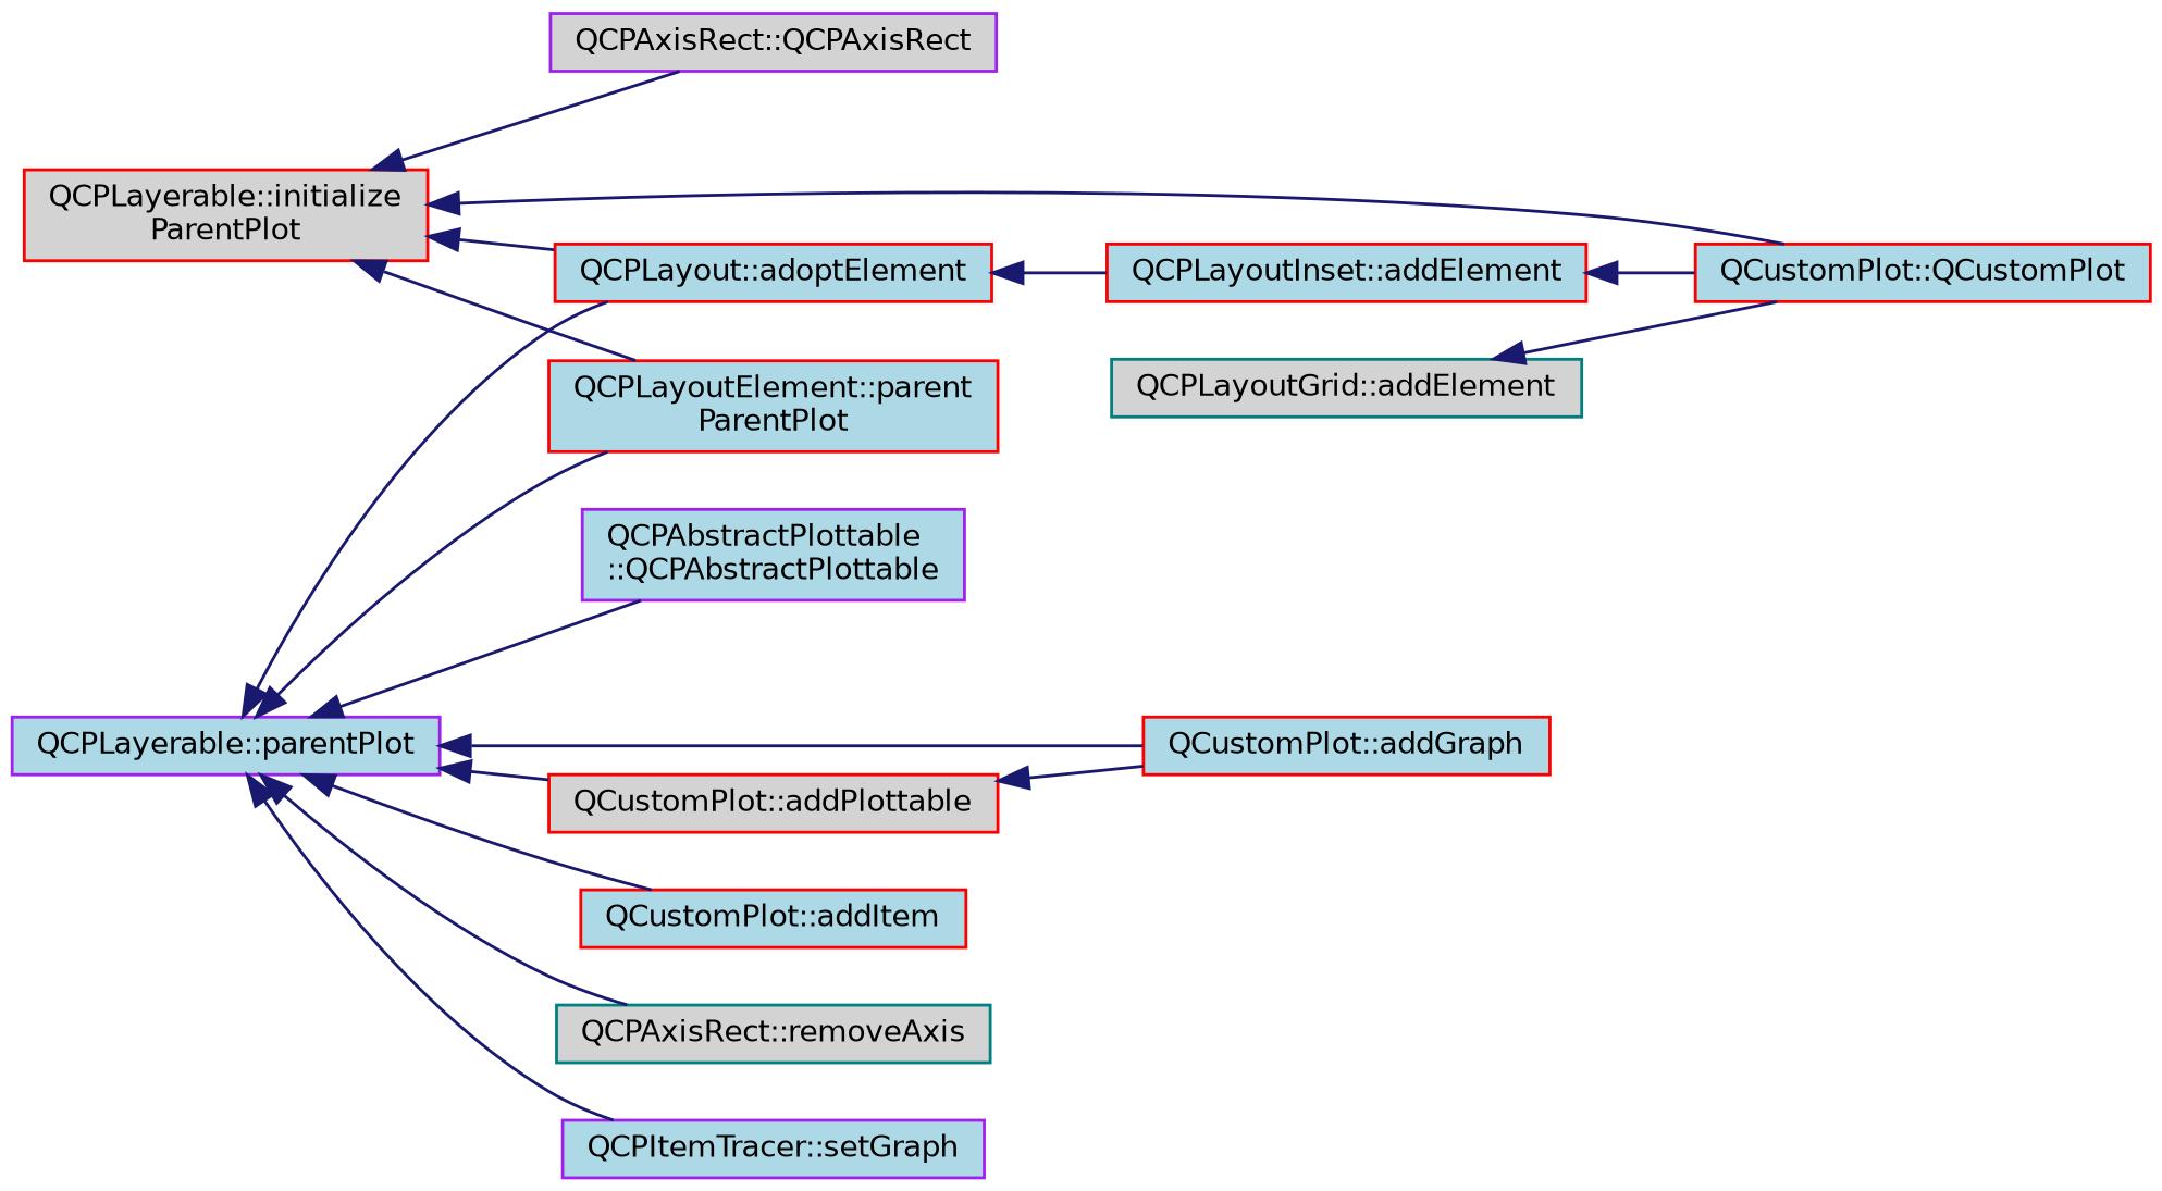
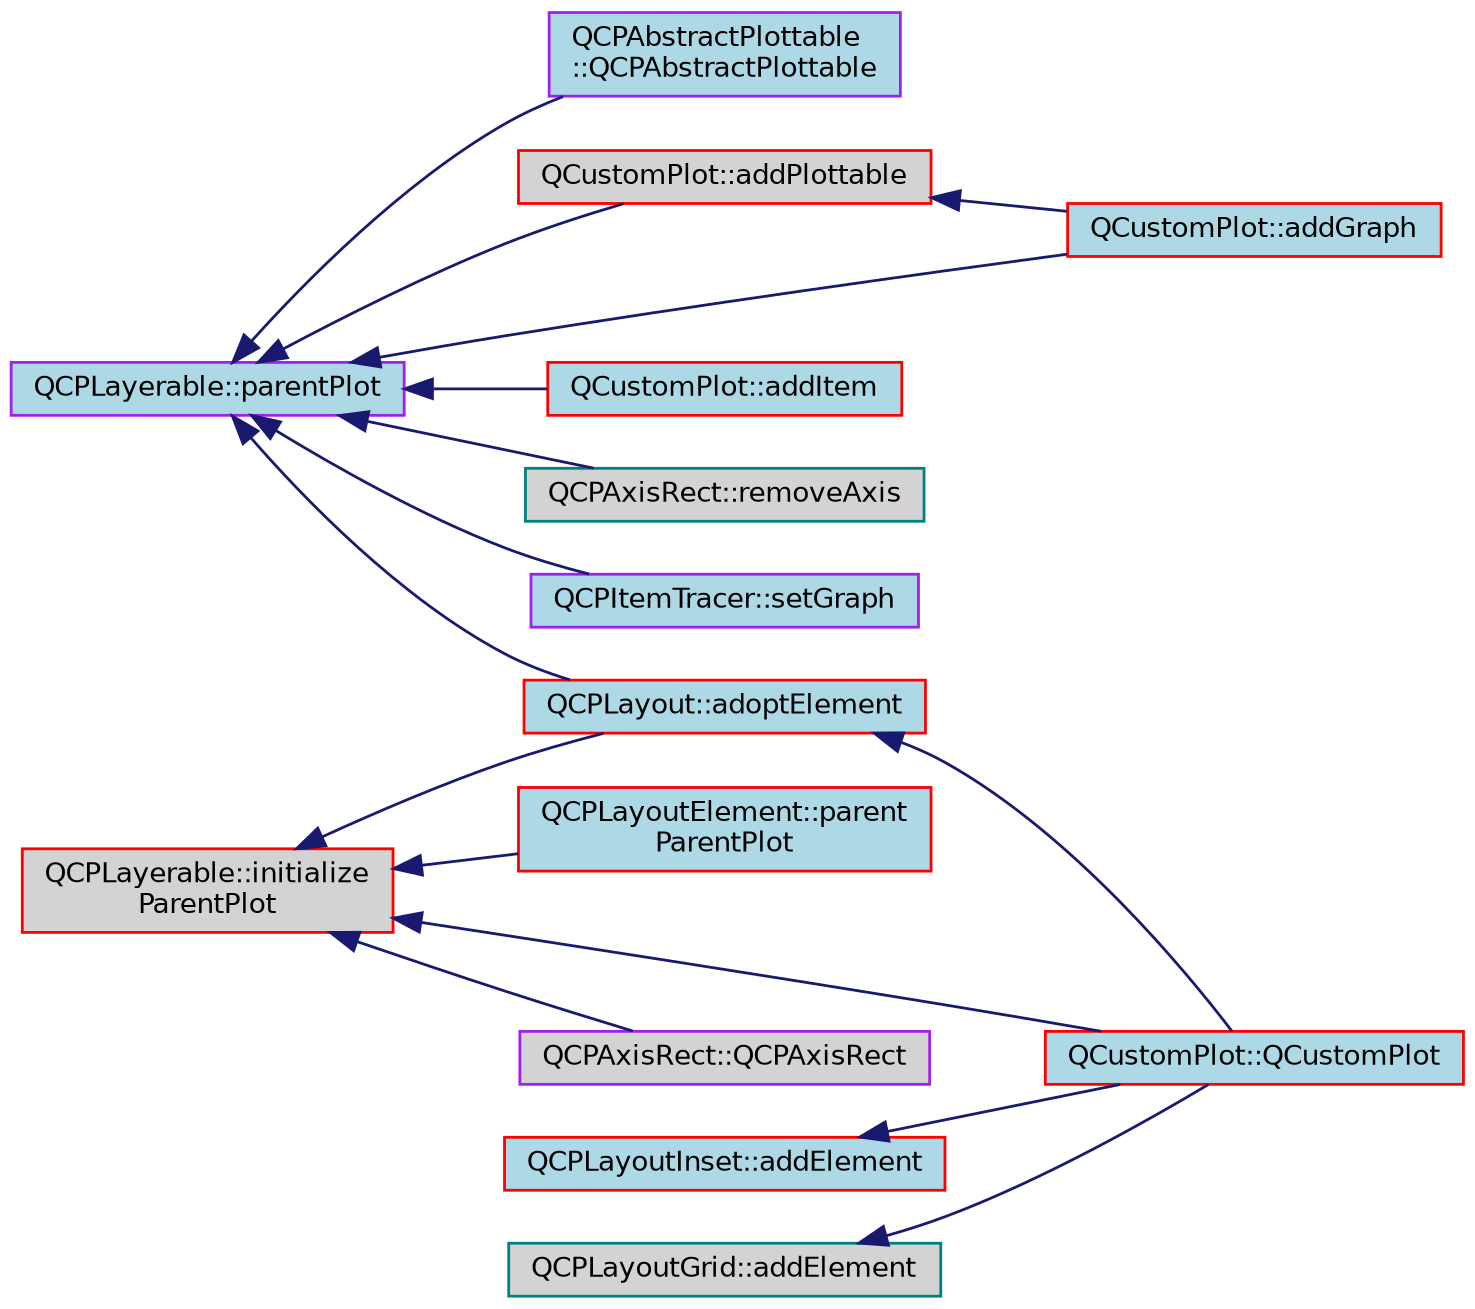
  digraph {
    rankdir=LR
    node [color=red fillcolor=lightblue fontname=Helvetica fontsize=10 shape=record style=filled]
    edge [color=midnightblue dir=back fontname=Helvetica fontsize=10 labelfontname=Helvetica labelfontsize=10 style=solid]
    n1 [color=purple fontcolor=black height=0.2 label="QCPLayerable::parentPlot" width=0.4]
    n2 [height=0.2 label="QCPLayoutElement::parent\lParentPlot" width=0.4]
    n3 [height=0.2 label="QCPLayout::adoptElement" width=0.4]
    n4 [color=purple height=0.2 label="QCPAbstractPlottable\l::QCPAbstractPlottable" width=0.4]
    n5 [fillcolor=lightgrey height=0.2 label="QCustomPlot::addPlottable" width=0.4]
    n6 [height=0.2 label="QCustomPlot::addGraph" width=0.4]
    n7 [height=0.2 label="QCustomPlot::addItem" width=0.4]
    n8 [color=teal fillcolor=lightgrey height=0.2 label="QCPAxisRect::removeAxis" width=0.4]
    n9 [color=purple height=0.2 label="QCPItemTracer::setGraph" width=0.4]
    n10 [fillcolor=lightgrey height=0.2 label="QCPLayerable::initialize\lParentPlot" width=0.4]
    n11 [height=0.2 label="QCustomPlot::QCustomPlot" width=0.4]
    n12 [color=purple fillcolor=lightgrey height=0.2 label="QCPAxisRect::QCPAxisRect" width=0.4]
    n13 [height=0.2 label="QCPLayoutInset::addElement" width=0.4]
    n14 [color=teal fillcolor=lightgrey height=0.2 label="QCPLayoutGrid::addElement" width=0.4]
-   n1 -> n2
    n1 -> n3
    n1 -> n4
    n1 -> n5
    n1 -> n6
    n1 -> n7
    n1 -> n8
    n1 -> n9
-   n3 -> n13
+   n3 -> n11
    n5 -> n6
    n10 -> n2
    n10 -> n3
    n10 -> n11
    n10 -> n12
    n13 -> n11
    n14 -> n11
  }
